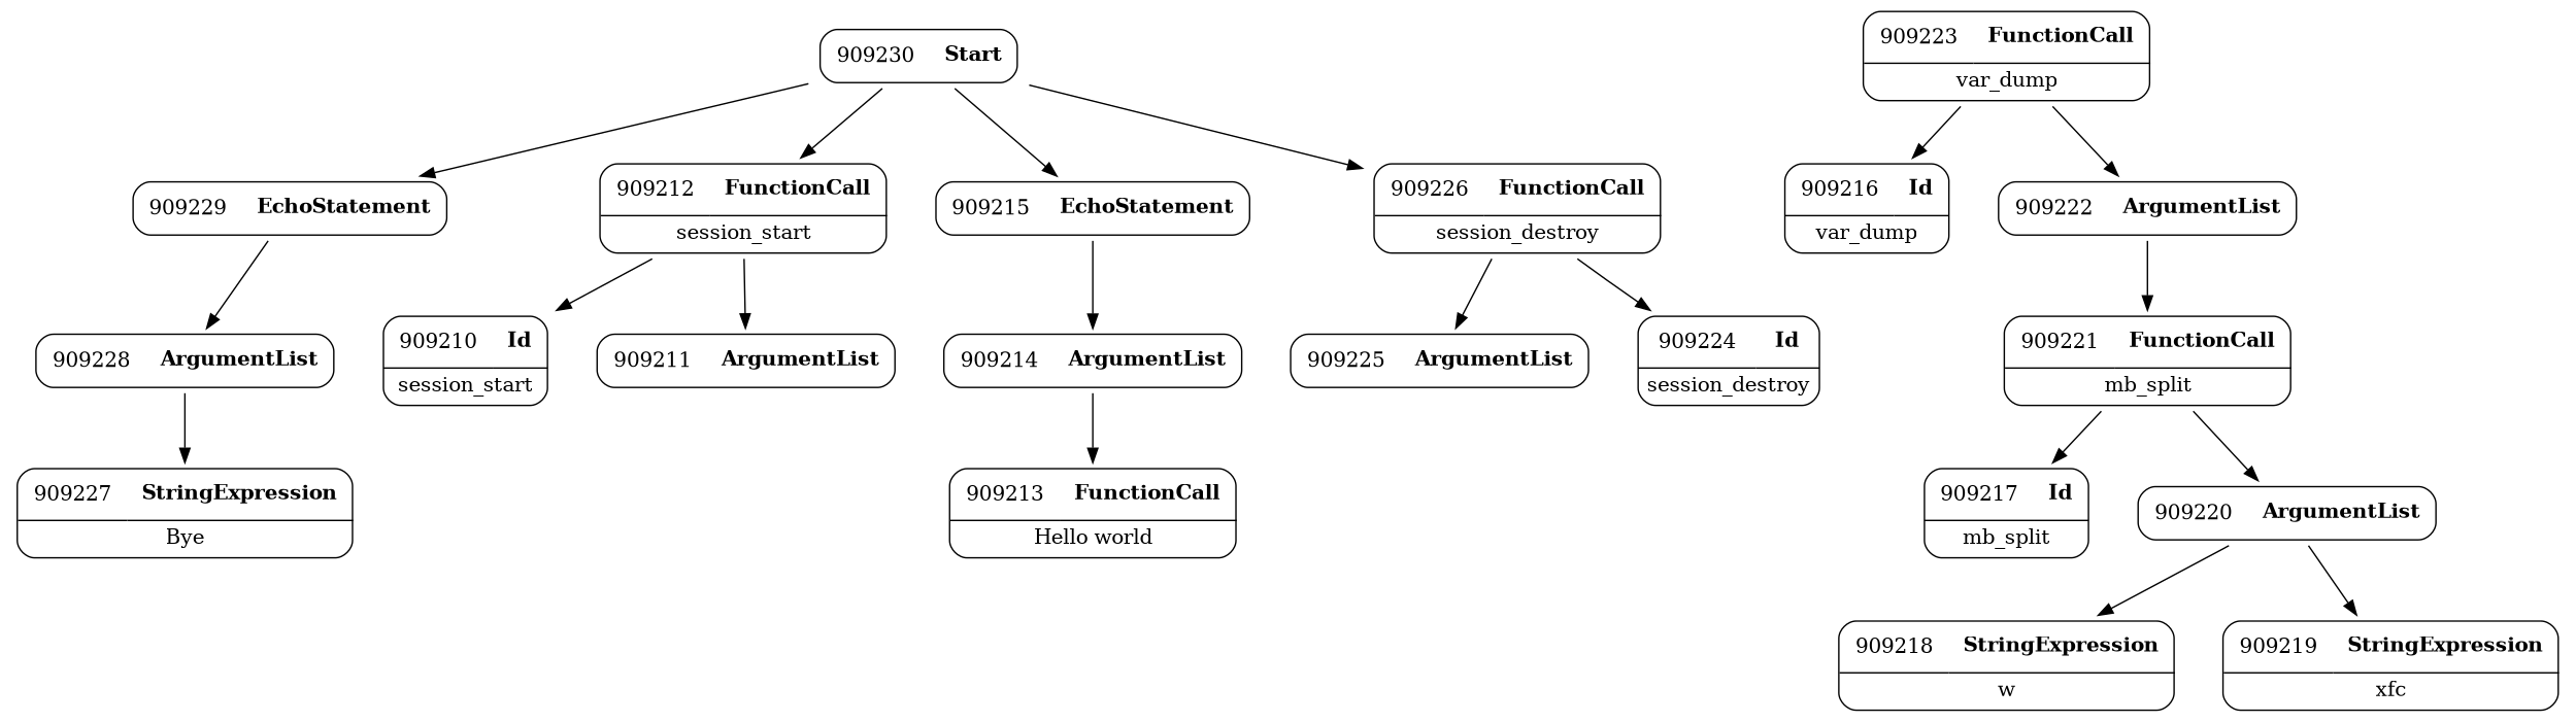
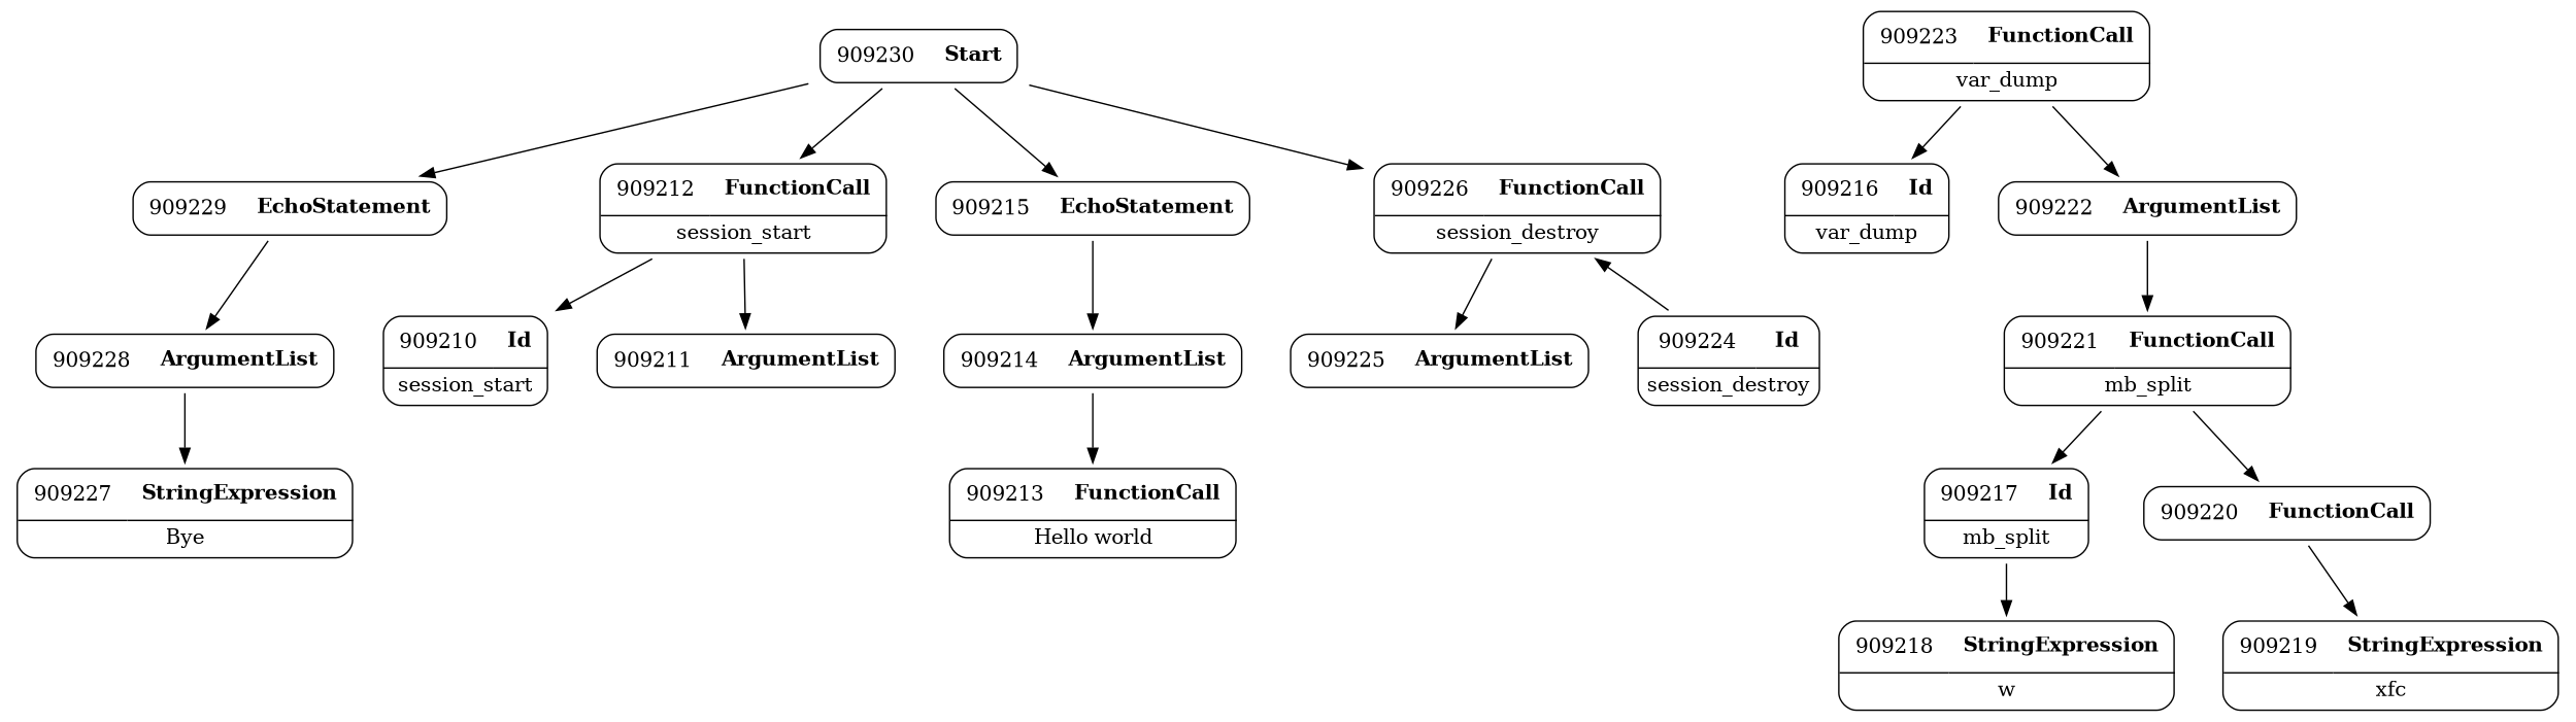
  digraph {
    node [shape=none]
    edge [weight=2]
    n1 [label=<<TABLE border='1' cellspacing='0' cellpadding='10' style='rounded' ><TR><TD border='0'>909229</TD><TD border='0'><B>EchoStatement</B></TD></TR></TABLE>>]
    n2 [label=<<TABLE border='1' cellspacing='0' cellpadding='10' style='rounded' ><TR><TD border='0'>909228</TD><TD border='0'><B>ArgumentList</B></TD></TR></TABLE>>]
    n3 [label=<<TABLE border='1' cellspacing='0' cellpadding='10' style='rounded' ><TR><TD border='0'>909227</TD><TD border='0'><B>StringExpression</B></TD></TR><HR/><TR><TD border='0' cellpadding='5' colspan='2'>Bye</TD></TR></TABLE>>]
    n4 [label=<<TABLE border='1' cellspacing='0' cellpadding='10' style='rounded' ><TR><TD border='0'>909230</TD><TD border='0'><B>Start</B></TD></TR></TABLE>>]
    n5 [label=<<TABLE border='1' cellspacing='0' cellpadding='10' style='rounded' ><TR><TD border='0'>909212</TD><TD border='0'><B>FunctionCall</B></TD></TR><HR/><TR><TD border='0' cellpadding='5' colspan='2'>session_start</TD></TR></TABLE>>]
    n6 [label=<<TABLE border='1' cellspacing='0' cellpadding='10' style='rounded' ><TR><TD border='0'>909215</TD><TD border='0'><B>EchoStatement</B></TD></TR></TABLE>>]
    n7 [label=<<TABLE border='1' cellspacing='0' cellpadding='10' style='rounded' ><TR><TD border='0'>909226</TD><TD border='0'><B>FunctionCall</B></TD></TR><HR/><TR><TD border='0' cellpadding='5' colspan='2'>session_destroy</TD></TR></TABLE>>]
    n8 [label=<<TABLE border='1' cellspacing='0' cellpadding='10' style='rounded' ><TR><TD border='0'>909210</TD><TD border='0'><B>Id</B></TD></TR><HR/><TR><TD border='0' cellpadding='5' colspan='2'>session_start</TD></TR></TABLE>>]
    n9 [label=<<TABLE border='1' cellspacing='0' cellpadding='10' style='rounded' ><TR><TD border='0'>909211</TD><TD border='0'><B>ArgumentList</B></TD></TR></TABLE>>]
    n10 [label=<<TABLE border='1' cellspacing='0' cellpadding='10' style='rounded' ><TR><TD border='0'>909214</TD><TD border='0'><B>ArgumentList</B></TD></TR></TABLE>>]
    n11 [label=<<TABLE border='1' cellspacing='0' cellpadding='10' style='rounded' ><TR><TD border='0'>909223</TD><TD border='0'><B>FunctionCall</B></TD></TR><HR/><TR><TD border='0' cellpadding='5' colspan='2'>var_dump</TD></TR></TABLE>>]
    n12 [label=<<TABLE border='1' cellspacing='0' cellpadding='10' style='rounded' ><TR><TD border='0'>909216</TD><TD border='0'><B>Id</B></TD></TR><HR/><TR><TD border='0' cellpadding='5' colspan='2'>var_dump</TD></TR></TABLE>>]
    n13 [label=<<TABLE border='1' cellspacing='0' cellpadding='10' style='rounded' ><TR><TD border='0'>909222</TD><TD border='0'><B>ArgumentList</B></TD></TR></TABLE>>]
    n14 [label=<<TABLE border='1' cellspacing='0' cellpadding='10' style='rounded' ><TR><TD border='0'>909225</TD><TD border='0'><B>ArgumentList</B></TD></TR></TABLE>>]
    n15 [label=<<TABLE border='1' cellspacing='0' cellpadding='10' style='rounded' ><TR><TD border='0'>909224</TD><TD border='0'><B>Id</B></TD></TR><HR/><TR><TD border='0' cellpadding='5' colspan='2'>session_destroy</TD></TR></TABLE>>]
    n16 [label=<<TABLE border='1' cellspacing='0' cellpadding='10' style='rounded' ><TR><TD border='0'>909213</TD><TD border='0'><B>FunctionCall</B></TD></TR><HR/><TR><TD border='0' cellpadding='5' colspan='2'>Hello world</TD></TR></TABLE>>]
    n17 [label=<<TABLE border='1' cellspacing='0' cellpadding='10' style='rounded' ><TR><TD border='0'>909221</TD><TD border='0'><B>FunctionCall</B></TD></TR><HR/><TR><TD border='0' cellpadding='5' colspan='2'>mb_split</TD></TR></TABLE>>]
    n18 [label=<<TABLE border='1' cellspacing='0' cellpadding='10' style='rounded' ><TR><TD border='0'>909217</TD><TD border='0'><B>Id</B></TD></TR><HR/><TR><TD border='0' cellpadding='5' colspan='2'>mb_split</TD></TR></TABLE>>]
-   n19 [label=<<TABLE border='1' cellspacing='0' cellpadding='10' style='rounded' ><TR><TD border='0'>909220</TD><TD border='0'><B>ArgumentList</B></TD></TR></TABLE>>]
+   n19 [label=<<TABLE border='1' cellspacing='0' cellpadding='10' style='rounded' ><TR><TD border='0'>909220</TD><TD border='0'><B>FunctionCall</B></TD></TR></TABLE>>]
    n20 [label=<<TABLE border='1' cellspacing='0' cellpadding='10' style='rounded' ><TR><TD border='0'>909218</TD><TD border='0'><B>StringExpression</B></TD></TR><HR/><TR><TD border='0' cellpadding='5' colspan='2'>w</TD></TR></TABLE>>]
    n21 [label=<<TABLE border='1' cellspacing='0' cellpadding='10' style='rounded' ><TR><TD border='0'>909219</TD><TD border='0'><B>StringExpression</B></TD></TR><HR/><TR><TD border='0' cellpadding='5' colspan='2'>xfc</TD></TR></TABLE>>]
    n1 -> n2
    n2 -> n3
    n4 -> n1
    n4 -> n5
    n4 -> n6
    n4 -> n7
    n5 -> n8
    n5 -> n9
    n6 -> n10
    n7 -> n14
-   n7 -> n15
+   n15 -> n7
    n10 -> n16
    n11 -> n12
    n11 -> n13
    n13 -> n17
    n17 -> n18
    n17 -> n19
-   n19 -> n20
+   n18 -> n20
    n19 -> n21
  }
